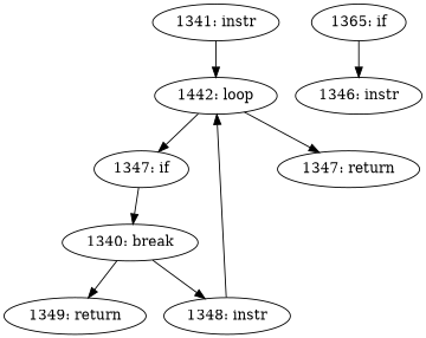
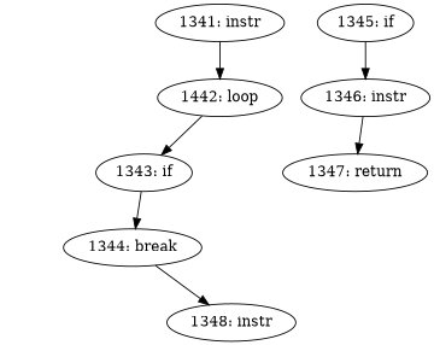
  digraph {
    n1 [label="1341: instr"]
    n2 [label="1442: loop"]
-   n3 [label="1347: if"]
-   n4 [label="1340: break"]
-   n5 [label="1365: if"]
+   n3 [label="1343: if"]
+   n4 [label="1344: break"]
+   n5 [label="1345: if"]
    n6 [label="1346: instr"]
    n7 [label="1348: instr"]
-   n8 [label="1349: return"]
    n9 [label="1347: return"]
    n1 -> n2
    n2 -> n3
    n3 -> n4
    n4 -> n7
-   n4 -> n8
    n5 -> n6
-   n2 -> n9
-   n7 -> n2
+   n6 -> n9
  }
